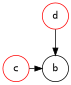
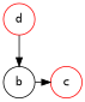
  digraph {
    fontname="DejaVu Sans Mono"
    node [color=red fontname="DejaVu Sans Mono" shape=circle]
    edge [fontname="DejaVu Sans Mono"]
    c
    b [color=""]
    d
    subgraph sub_1 {
      rank=same
      c
      b
    }
-   c -> b
+   b -> c
    d -> b
  }
